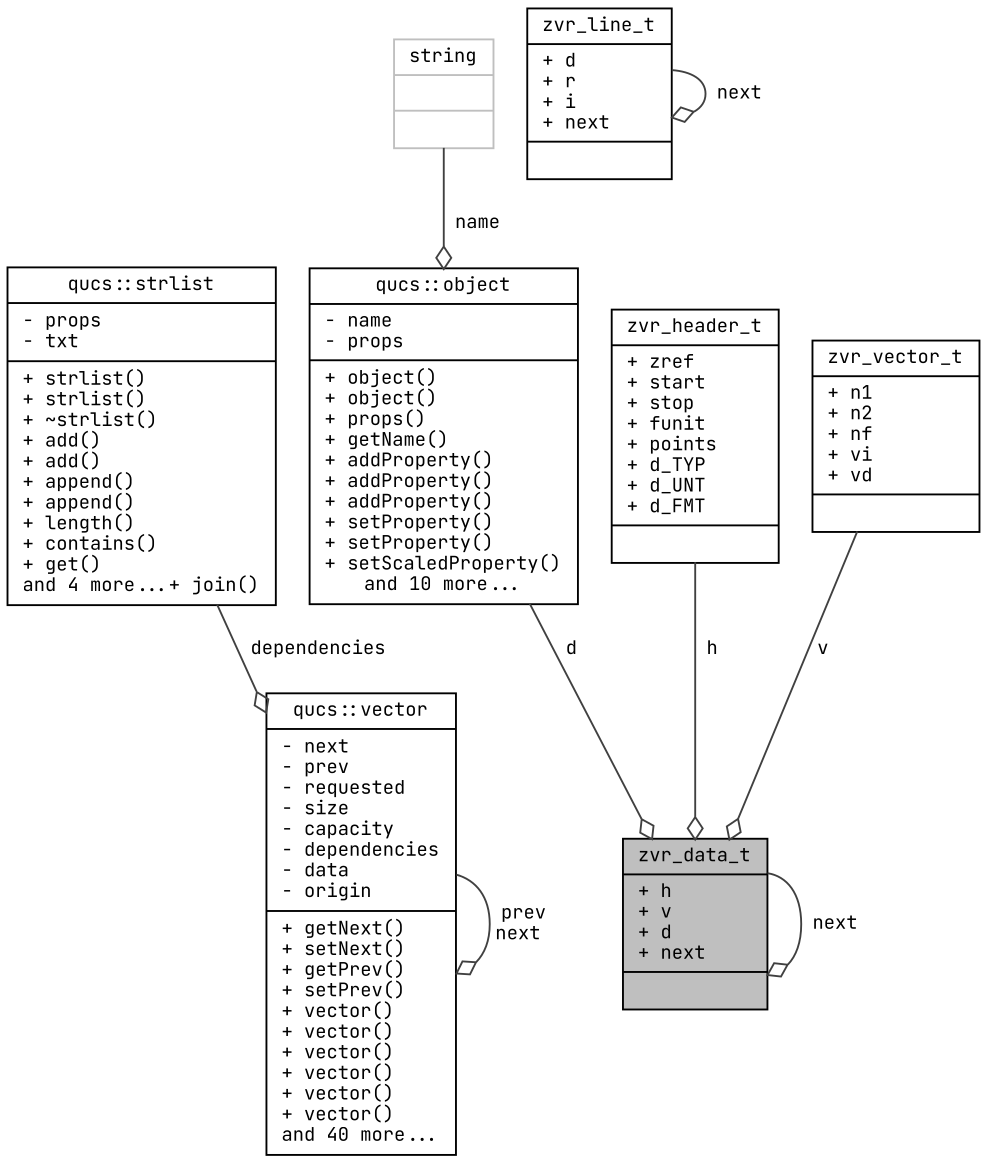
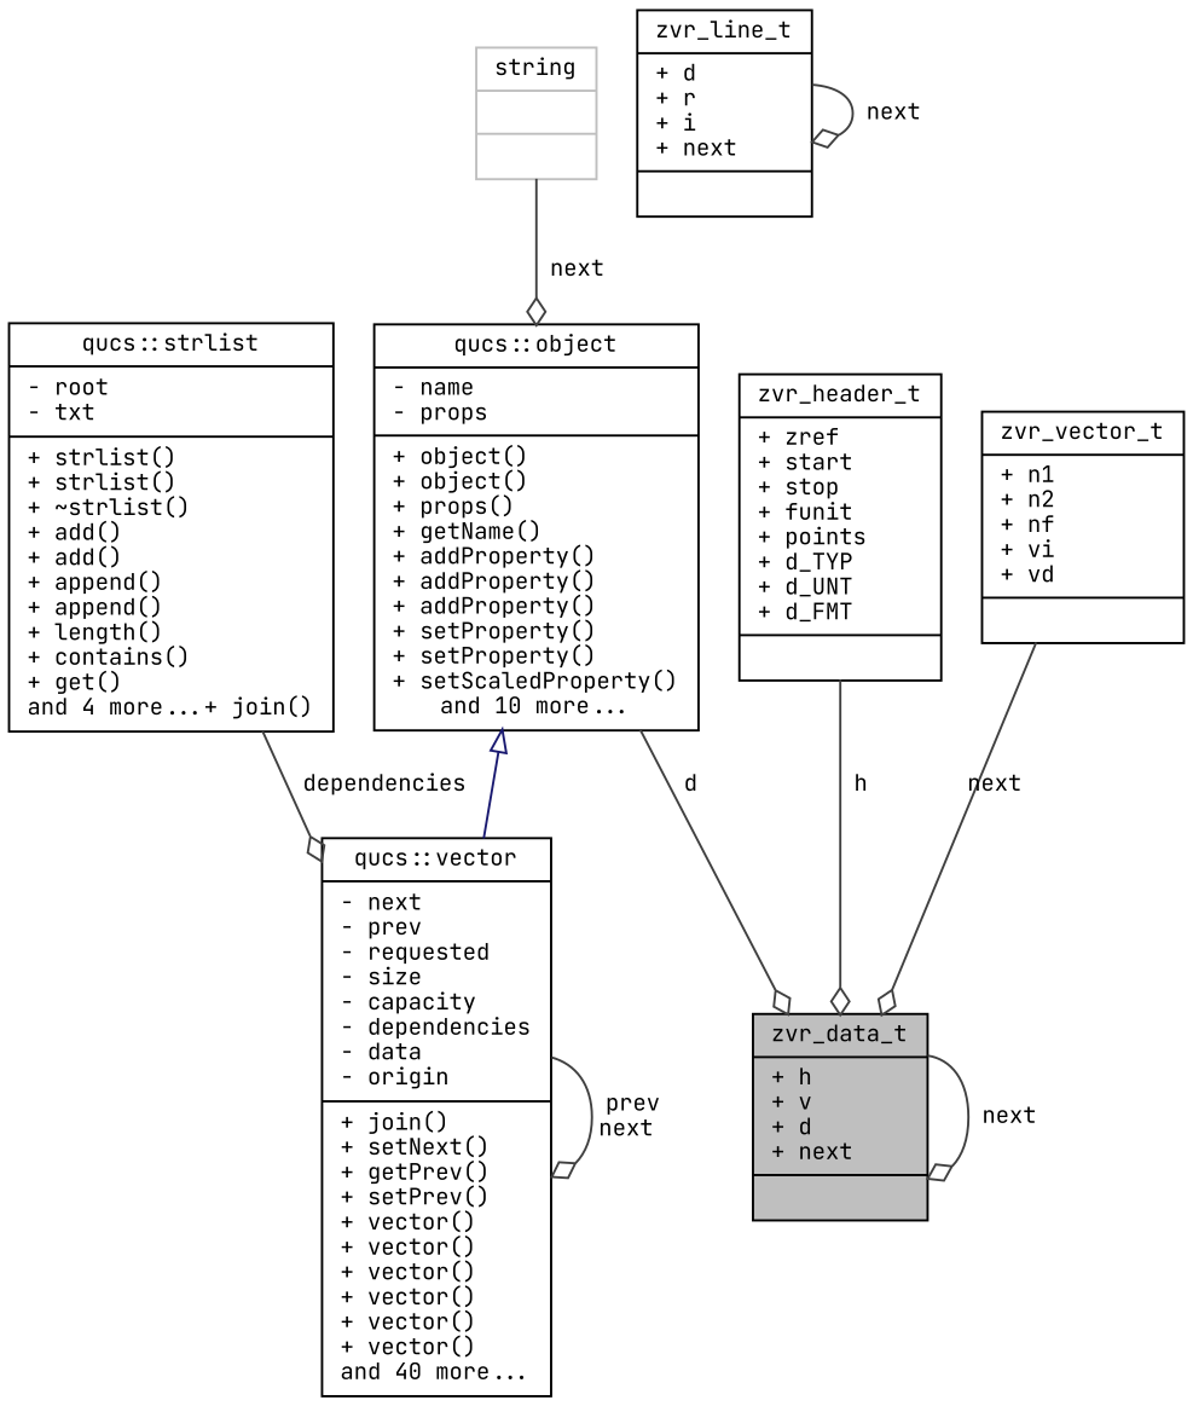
  digraph {
    fontname="JetBrains Mono"
    node [color=black fillcolor=white fontname="JetBrains Mono" fontsize=10 shape=record style=filled]
    edge [arrowhead=odiamond color=grey25 fontname="JetBrains Mono" fontsize=10 labelfontname=Helvetica labelfontsize=10 style=solid]
    n1 [fillcolor=grey75 fontcolor=black height=0.2 label="{zvr_data_t\n|+ h\l+ v\l+ d\l+ next\l|}" width=0.4]
    n2 [height=0.2 label="{zvr_line_t\n|+ d\l+ r\l+ i\l+ next\l|}" width=0.4]
    n3 [height=0.2 label="{zvr_vector_t\n|+ n1\l+ n2\l+ nf\l+ vi\l+ vd\l|}" width=0.4]
-   n4 [height=0.2 label="{qucs::vector\n|- next\l- prev\l- requested\l- size\l- capacity\l- dependencies\l- data\l- origin\l|+ getNext()\l+ setNext()\l+ getPrev()\l+ setPrev()\l+ vector()\l+ vector()\l+ vector()\l+ vector()\l+ vector()\l+ vector()\land 40 more...}" width=0.4]
+   n4 [height=0.2 label="{qucs::vector\n|- next\l- prev\l- requested\l- size\l- capacity\l- dependencies\l- data\l- origin\l|+ join()\l+ setNext()\l+ getPrev()\l+ setPrev()\l+ vector()\l+ vector()\l+ vector()\l+ vector()\l+ vector()\l+ vector()\land 40 more...}" width=0.4]
    n5 [height=0.2 label="{qucs::object\n|- name\l- props\l|+ object()\l+ object()\l+ props()\l+ getName()\l+ addProperty()\l+ addProperty()\l+ addProperty()\l+ setProperty()\l+ setProperty()\l+ setScaledProperty()\land 10 more...}" width=0.4]
    n6 [color=grey75 height=0.2 label="{string\n||}" width=0.4]
-   n7 [height=0.2 label="{qucs::strlist\n|- props\l- txt\l|+ strlist()\l+ strlist()\l+ ~strlist()\l+ add()\l+ add()\l+ append()\l+ append()\l+ length()\l+ contains()\l+ get()\land 4 more...+ join()\l}" width=0.4]
+   n7 [height=0.2 label="{qucs::strlist\n|- root\l- txt\l|+ strlist()\l+ strlist()\l+ ~strlist()\l+ add()\l+ add()\l+ append()\l+ append()\l+ length()\l+ contains()\l+ get()\land 4 more...+ join()\l}" width=0.4]
    n8 [height=0.2 label="{zvr_header_t\n|+ zref\l+ start\l+ stop\l+ funit\l+ points\l+ d_TYP\l+ d_UNT\l+ d_FMT\l|}" width=0.4]
    n1 -> n1 [label=" next"]
    n2 -> n2 [label=" next"]
-   n3 -> n1 [label=" v"]
+   n3 -> n1 [label=" next"]
    n4 -> n4 [label=" prev\nnext"]
    n5 -> n1 [label=" d"]
-   n6 -> n5 [label=" name"]
+   n5 -> n4 [arrowtail=onormal color=midnightblue dir=back arrowhead=""]
+   n6 -> n5 [label=" next"]
    n7 -> n4 [label=" dependencies"]
    n8 -> n1 [label=" h"]
  }
